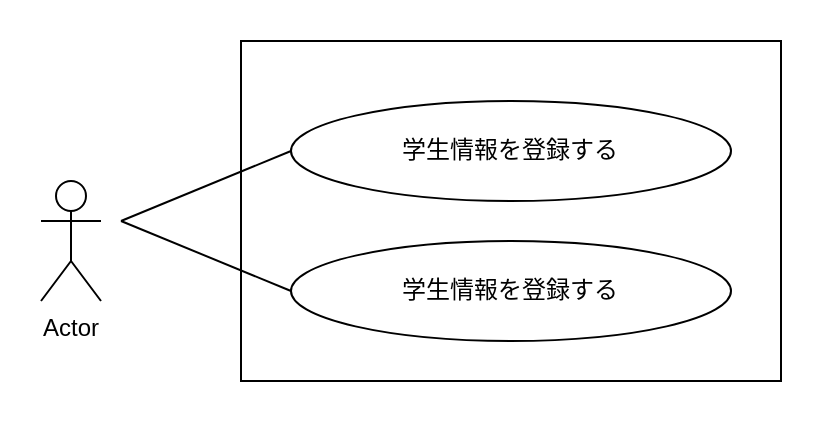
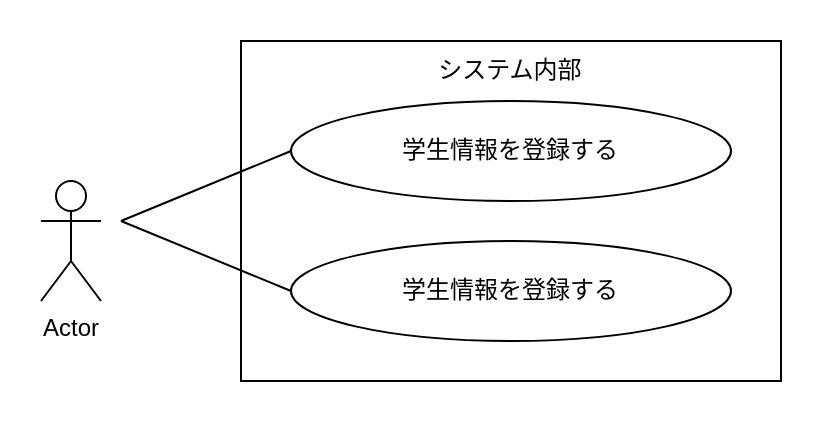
  <mxCell id="0" />
  <mxCell id="1" parent="0" />
  <mxCell id="2" value="Actor" style="shape=umlActor;verticalLabelPosition=bottom;verticalAlign=top;html=1;outlineConnect=0;" vertex="1" parent="1"><mxGeometry x="20" y="90" width="30" height="60" as="geometry" /></mxCell>
  <mxCell id="3" value="" style="rounded=0;whiteSpace=wrap;html=1;" vertex="1" parent="1"><mxGeometry x="120" y="20" width="270" height="170" as="geometry" /></mxCell>
+ <mxCell id="4" value="システム内部" style="text;html=1;align=center;verticalAlign=middle;whiteSpace=wrap;rounded=0;" vertex="1" parent="1"><mxGeometry x="210" y="20" width="90" height="30" as="geometry" /></mxCell>
  <mxCell id="5" value="学生情報を登録する" style="ellipse;whiteSpace=wrap;html=1;" vertex="1" parent="1"><mxGeometry x="145" y="50" width="220" height="50" as="geometry" /></mxCell>
  <mxCell id="6" value="学生情報を登録する" style="ellipse;whiteSpace=wrap;html=1;" vertex="1" parent="1"><mxGeometry x="145" y="120" width="220" height="50" as="geometry" /></mxCell>
  <mxCell id="7" value="" style="endArrow=none;html=1;entryX=0;entryY=0.5;entryDx=0;entryDy=0;" edge="1" parent="1" target="5"><mxGeometry width="50" height="50" relative="1" as="geometry"><mxPoint x="60" y="110" as="sourcePoint" /><mxPoint x="240" y="70" as="targetPoint" /></mxGeometry></mxCell>
  <mxCell id="8" value="" style="endArrow=none;html=1;entryX=0;entryY=0.5;entryDx=0;entryDy=0;" edge="1" parent="1" target="6"><mxGeometry width="50" height="50" relative="1" as="geometry"><mxPoint x="60" y="110" as="sourcePoint" /><mxPoint x="240" y="70" as="targetPoint" /></mxGeometry></mxCell>
